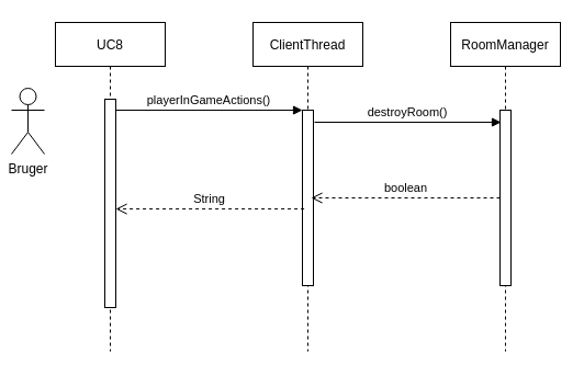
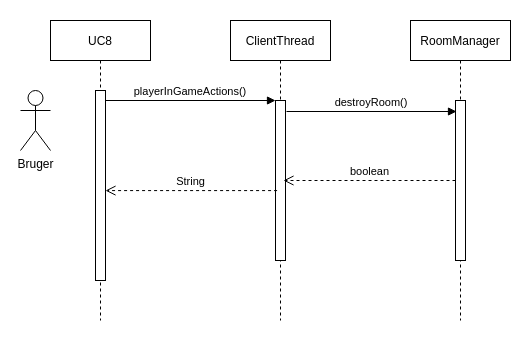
  <mxCell id="0" />
  <mxCell id="1" parent="0" />
  <mxCell id="2" value="UC8" style="shape=umlLifeline;perimeter=lifelinePerimeter;container=1;collapsible=0;recursiveResize=0;rounded=0;shadow=0;strokeWidth=1;" vertex="1" parent="1"><mxGeometry x="50" y="20" width="100" height="300" as="geometry" /></mxCell>
  <mxCell id="3" value="" style="points=[];perimeter=orthogonalPerimeter;rounded=0;shadow=0;strokeWidth=1;" vertex="1" parent="2"><mxGeometry x="45" y="70" width="10" height="190" as="geometry" /></mxCell>
  <mxCell id="4" value="ClientThread" style="shape=umlLifeline;perimeter=lifelinePerimeter;container=1;collapsible=0;recursiveResize=0;rounded=0;shadow=0;strokeWidth=1;" vertex="1" parent="1"><mxGeometry x="230" y="20" width="100" height="300" as="geometry" /></mxCell>
  <mxCell id="5" value="" style="points=[];perimeter=orthogonalPerimeter;rounded=0;shadow=0;strokeWidth=1;" vertex="1" parent="4"><mxGeometry x="45" y="80" width="10" height="160" as="geometry" /></mxCell>
  <mxCell id="6" value="String" style="verticalAlign=bottom;endArrow=open;dashed=1;endSize=8;shadow=0;strokeWidth=1;exitX=0.159;exitY=0.563;exitDx=0;exitDy=0;exitPerimeter=0;" edge="1" parent="1" source="5" target="3"><mxGeometry relative="1" as="geometry"><mxPoint x="205" y="176" as="targetPoint" /></mxGeometry></mxCell>
  <mxCell id="7" value="playerInGameActions()" style="verticalAlign=bottom;endArrow=block;entryX=0;entryY=0;shadow=0;strokeWidth=1;" edge="1" parent="1" source="3" target="5"><mxGeometry relative="1" as="geometry"><mxPoint x="205" y="100" as="sourcePoint" /></mxGeometry></mxCell>
  <mxCell id="8" value="RoomManager" style="shape=umlLifeline;perimeter=lifelinePerimeter;container=1;collapsible=0;recursiveResize=0;rounded=0;shadow=0;strokeWidth=1;" vertex="1" parent="1"><mxGeometry x="410" y="20" width="100" height="300" as="geometry" /></mxCell>
  <mxCell id="9" value="" style="points=[];perimeter=orthogonalPerimeter;rounded=0;shadow=0;strokeWidth=1;" vertex="1" parent="8"><mxGeometry x="45" y="80" width="10" height="160" as="geometry" /></mxCell>
- <mxCell id="10" value="Bruger" style="shape=umlActor;verticalLabelPosition=bottom;verticalAlign=top;html=1;outlineConnect=0;" vertex="1" parent="1"><mxGeometry x="10" y="80" width="30" height="60" as="geometry" /></mxCell>
+ <mxCell id="10" value="Bruger" style="shape=umlActor;verticalLabelPosition=bottom;verticalAlign=top;html=1;outlineConnect=0;" vertex="1" parent="1"><mxGeometry x="20" y="90" width="30" height="60" as="geometry" /></mxCell>
  <mxCell id="11" value="destroyRoom()" style="verticalAlign=bottom;endArrow=block;entryX=0;entryY=0;shadow=0;strokeWidth=1;" edge="1" parent="1"><mxGeometry relative="1" as="geometry"><mxPoint x="286" y="111" as="sourcePoint" /><mxPoint x="456" y="111" as="targetPoint" /></mxGeometry></mxCell>
  <mxCell id="12" value="boolean" style="html=1;verticalAlign=bottom;endArrow=open;dashed=1;endSize=8;rounded=0;" edge="1" parent="1" source="9"><mxGeometry relative="1" as="geometry"><mxPoint x="450" y="190" as="sourcePoint" /><mxPoint x="283" y="180" as="targetPoint" /></mxGeometry></mxCell>
